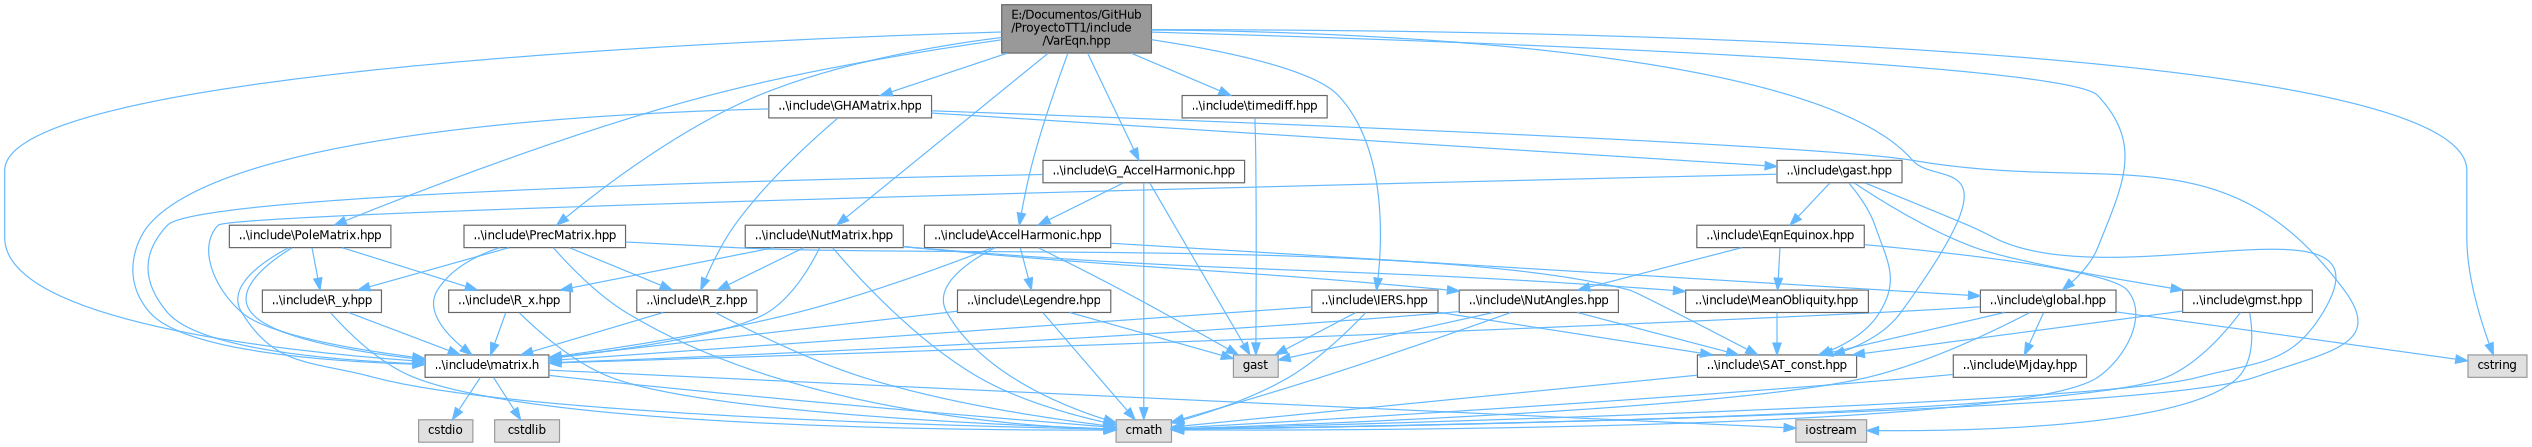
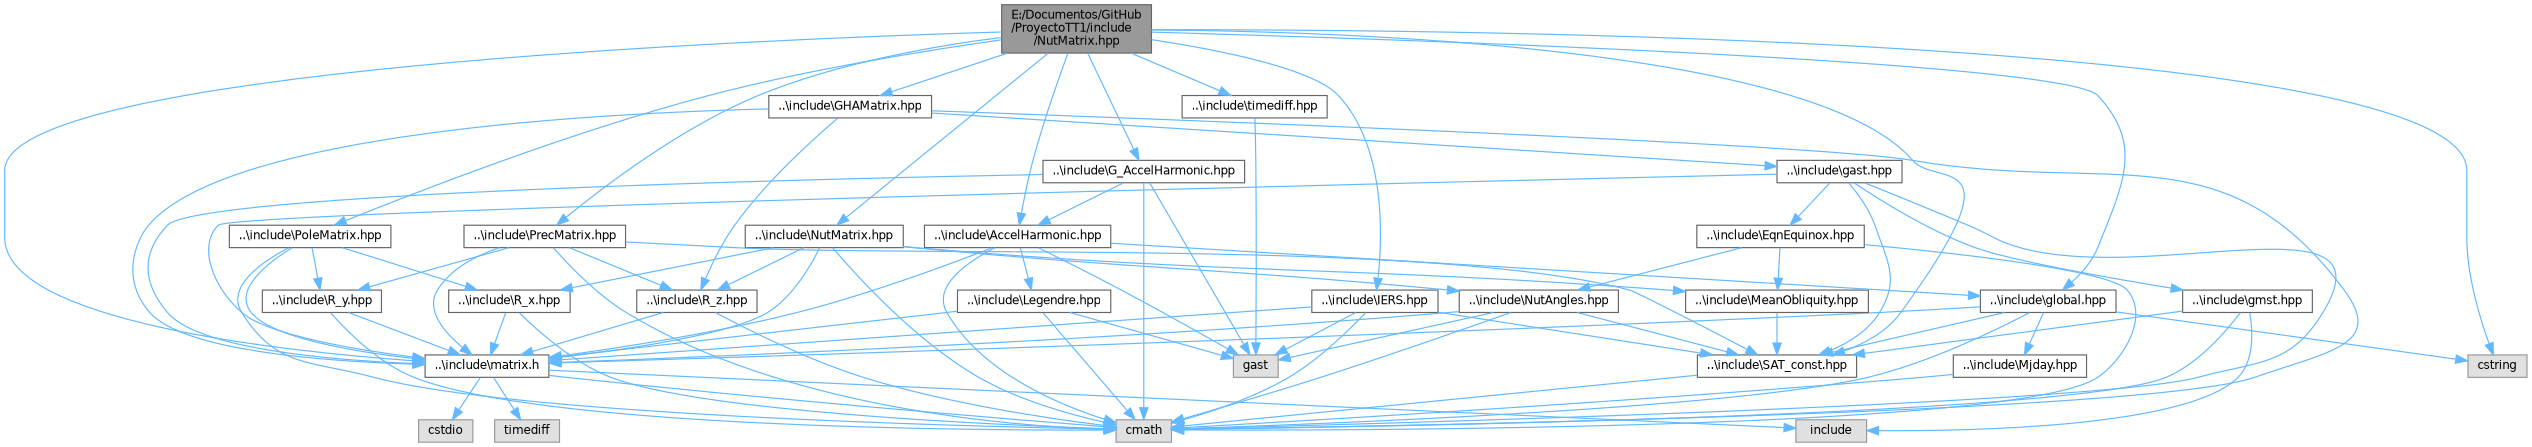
  digraph {
    node [color=grey40 fillcolor=white fontname=Helvetica fontsize=10 shape=box style=filled]
    edge [color=steelblue1 fontname=Helvetica fontsize=10 labelfontname=Helvetica labelfontsize=10 style=solid]
-   n1 [color=gray40 fillcolor=grey60 fontcolor=black height=0.2 label="E:/Documentos/GitHub\l/ProyectoTT1/include\l/VarEqn.hpp" width=0.4]
+   n1 [color=gray40 fillcolor=grey60 fontcolor=black height=0.2 label="E:/Documentos/GitHub\l/ProyectoTT1/include\l/NutMatrix.hpp" width=0.4]
    n2 [height=0.2 label="..\\include\\matrix.h" width=0.4]
    n3 [height=0.2 label="..\\include\\SAT_const.hpp" width=0.4]
    n4 [height=0.2 label="..\\include\\global.hpp" width=0.4]
    n5 [height=0.2 label="..\\include\\IERS.hpp" width=0.4]
    n6 [height=0.2 label="..\\include\\timediff.hpp" width=0.4]
    n7 [height=0.2 label="..\\include\\PrecMatrix.hpp" width=0.4]
    Node17 [height=0.2 label="..\\include\\NutMatrix.hpp" width=0.4]
    n9 [height=0.2 label="..\\include\\PoleMatrix.hpp" width=0.4]
    n10 [height=0.2 label="..\\include\\GHAMatrix.hpp" width=0.4]
    n11 [height=0.2 label="..\\include\\AccelHarmonic.hpp" width=0.4]
    n12 [height=0.2 label="..\\include\\G_AccelHarmonic.hpp" width=0.4]
    n13 [color=grey60 fillcolor="#E0E0E0" height=0.2 label=cstring width=0.4]
    n14 [color=grey60 fillcolor="#E0E0E0" height=0.2 label=cmath width=0.4]
    n15 [color=grey60 fillcolor="#E0E0E0" height=0.2 label=cstdio width=0.4]
-   n16 [color=grey60 fillcolor="#E0E0E0" height=0.2 label=cstdlib width=0.4]
-   n17 [color=grey60 fillcolor="#E0E0E0" height=0.2 label=iostream width=0.4]
+   n16 [color=grey60 fillcolor="#E0E0E0" height=0.2 label=timediff width=0.4]
+   n17 [color=grey60 fillcolor="#E0E0E0" height=0.2 label=include width=0.4]
    n18 [height=0.2 label="..\\include\\Mjday.hpp" width=0.4]
    n19 [color=grey60 fillcolor="#E0E0E0" height=0.2 label=gast width=0.4]
    n20 [height=0.2 label="..\\include\\R_y.hpp" width=0.4]
    n21 [height=0.2 label="..\\include\\R_z.hpp" width=0.4]
    n22 [height=0.2 label="..\\include\\MeanObliquity.hpp" width=0.4]
    Node19 [height=0.2 label="..\\include\\NutAngles.hpp" width=0.4]
    n24 [height=0.2 label="..\\include\\R_x.hpp" width=0.4]
    n25 [height=0.2 label="..\\include\\gast.hpp" width=0.4]
    n26 [height=0.2 label="..\\include\\Legendre.hpp" width=0.4]
    n27 [height=0.2 label="..\\include\\gmst.hpp" width=0.4]
    n28 [height=0.2 label="..\\include\\EqnEquinox.hpp" width=0.4]
    n1 -> n2
    n1 -> n3
    n1 -> n4
    n1 -> n5
    n1 -> n6
    n1 -> n7
    n1 -> Node17
    n1 -> n9
    n1 -> n10
    n1 -> n11
    n1 -> n12
    n1 -> n13
    n2 -> n14
    n2 -> n15
    n2 -> n16
    n2 -> n17
    n3 -> n14
    n4 -> n2
    n4 -> n3
    n4 -> n13
    n4 -> n14
    n4 -> n18
    n5 -> n2
    n5 -> n3
    n5 -> n14
    n5 -> n19
    n6 -> n19
    n7 -> n2
    n7 -> n3
    n7 -> n14
    n7 -> n20
    n7 -> n21
    Node17 -> n2
    Node17 -> n14
    Node17 -> n21
    Node17 -> n22
    Node17 -> Node19
    Node17 -> n24
    n9 -> n2
    n9 -> n14
    n9 -> n20
    n9 -> n24
    n10 -> n2
    n10 -> n14
    n10 -> n21
    n10 -> n25
    n11 -> n2
    n11 -> n4
    n11 -> n14
    n11 -> n19
    n11 -> n26
    n12 -> n2
    n12 -> n11
    n12 -> n14
    n12 -> n19
    n18 -> n14
    n20 -> n2
    n20 -> n14
    n21 -> n2
    n21 -> n14
    n22 -> n3
    Node19 -> n2
    Node19 -> n3
    Node19 -> n14
    Node19 -> n19
    n24 -> n2
    n24 -> n14
    n25 -> n2
    n25 -> n3
    n25 -> n14
    n25 -> n27
    n25 -> n28
    n26 -> n2
    n26 -> n14
    n26 -> n19
    n27 -> n3
    n27 -> n14
    n27 -> n17
    n28 -> n14
    n28 -> n22
    n28 -> Node19
  }
